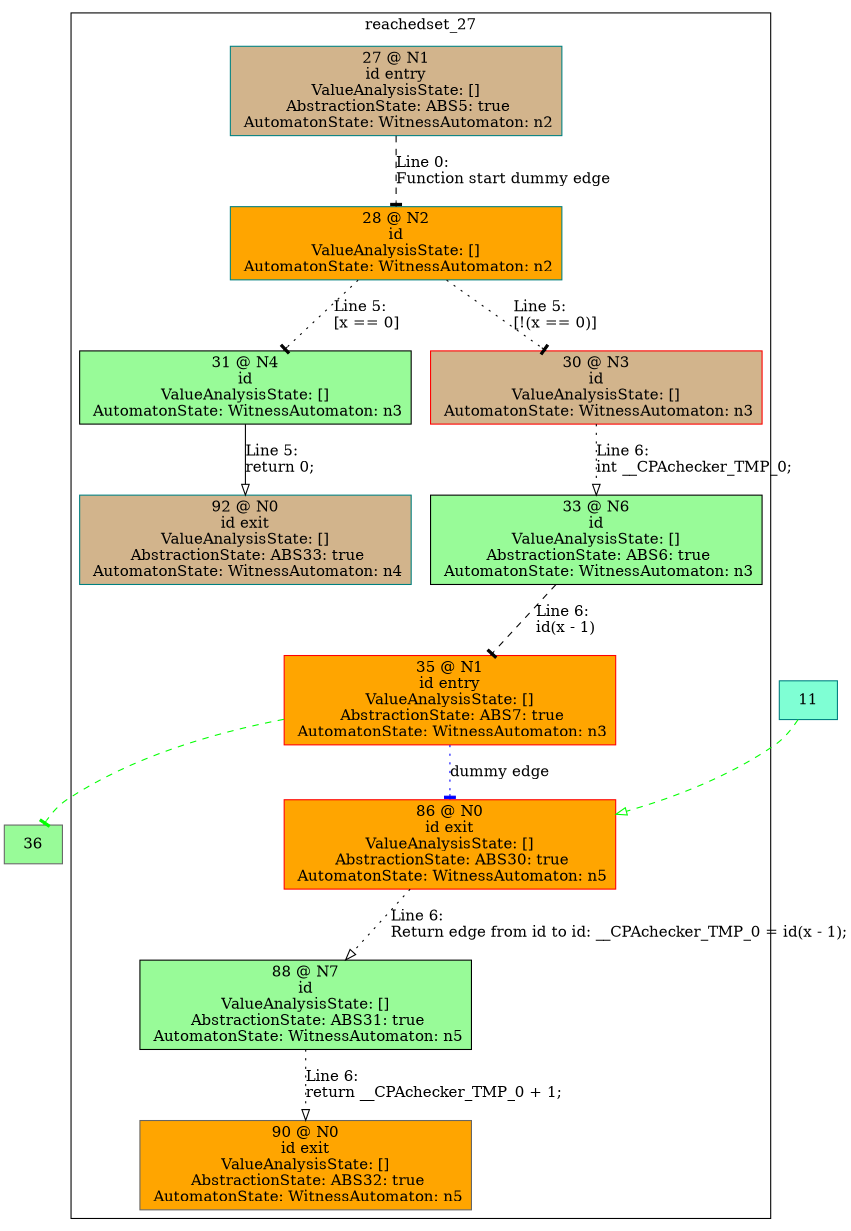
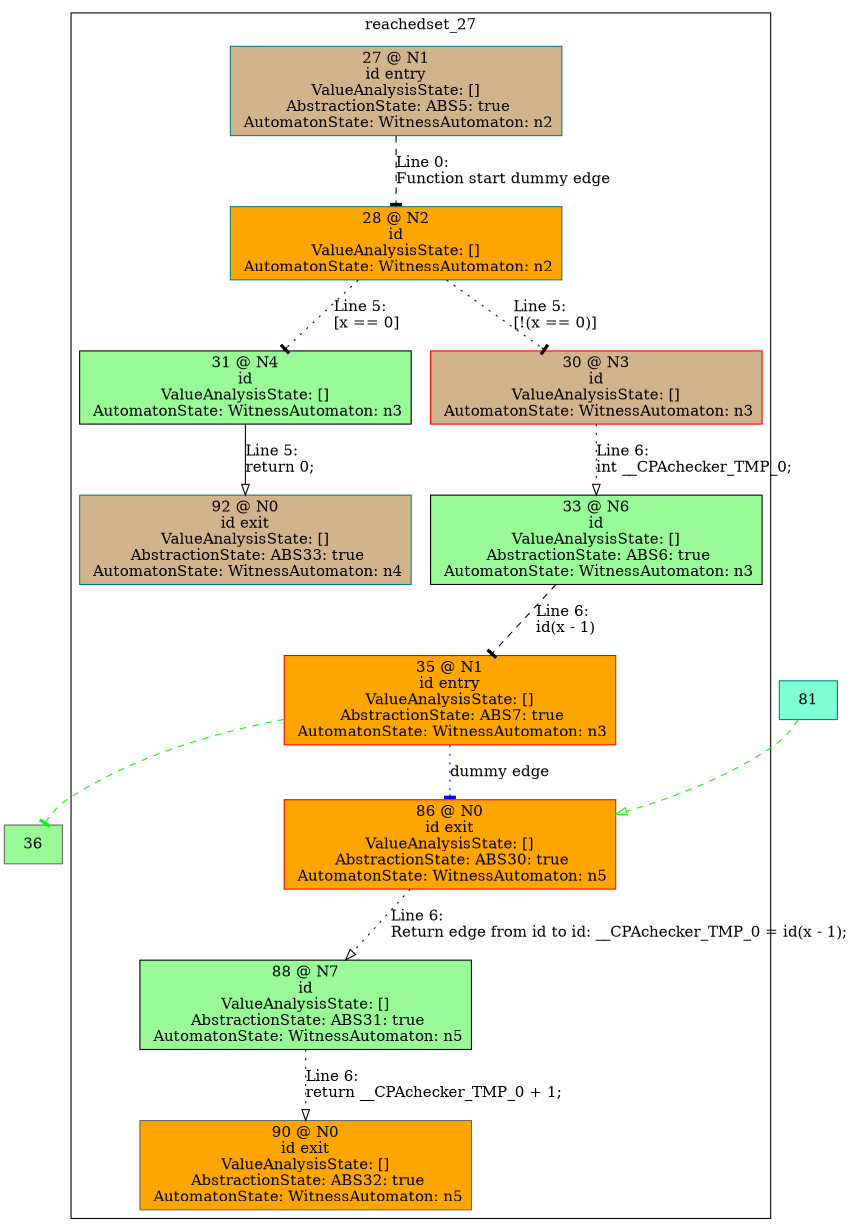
  digraph {
    node [color=teal fillcolor=orange shape=box style=filled]
    edge [style=dotted arrowhead=tee]
    n1 [fillcolor=tan label="27 @ N1\nid entry\nValueAnalysisState: []\n AbstractionState: ABS5: true\n AutomatonState: WitnessAutomaton: n2\n"]
    n2 [label="28 @ N2\nid\nValueAnalysisState: []\n AutomatonState: WitnessAutomaton: n2\n"]
    n3 [color=black label="31 @ N4\nid\nValueAnalysisState: []\n AutomatonState: WitnessAutomaton: n3\n" fillcolor=palegreen]
    n4 [color=red label="30 @ N3\nid\nValueAnalysisState: []\n AutomatonState: WitnessAutomaton: n3\n" fillcolor=tan]
    n5 [fillcolor=tan label="92 @ N0\nid exit\nValueAnalysisState: []\n AbstractionState: ABS33: true\n AutomatonState: WitnessAutomaton: n4\n"]
    n6 [color=black fillcolor=palegreen label="33 @ N6\nid\nValueAnalysisState: []\n AbstractionState: ABS6: true\n AutomatonState: WitnessAutomaton: n3\n"]
    n7 [color=red label="35 @ N1\nid entry\nValueAnalysisState: []\n AbstractionState: ABS7: true\n AutomatonState: WitnessAutomaton: n3\n"]
    n8 [color=red label="86 @ N0\nid exit\nValueAnalysisState: []\n AbstractionState: ABS30: true\n AutomatonState: WitnessAutomaton: n5\n"]
    n9 [color=black fillcolor=palegreen label="88 @ N7\nid\nValueAnalysisState: []\n AbstractionState: ABS31: true\n AutomatonState: WitnessAutomaton: n5\n"]
    n10 [color=gray40 label="90 @ N0\nid exit\nValueAnalysisState: []\n AbstractionState: ABS32: true\n AutomatonState: WitnessAutomaton: n5\n"]
    36 [color=gray40 fillcolor=palegreen]
-   81 [fillcolor=aquamarine label=11]
+   81 [fillcolor=aquamarine]
    subgraph cluster_1 {
      label=reachedset_27
      n1
      n2
      n3
      n4
      n5
      n6
      n7
      n8
      n9
      n10
    }
    n1 -> n2 [label="Line 0: \lFunction start dummy edge\l" style=dashed]
    n2 -> n3 [label="Line 5: \l[x == 0]\l"]
    n2 -> n4 [label="Line 5: \l[!(x == 0)]\l"]
    n3 -> n5 [label="Line 5: \lreturn 0;\l" style=solid arrowhead=onormal]
    n4 -> n6 [label="Line 6: \lint __CPAchecker_TMP_0;\l" arrowhead=onormal]
    n6 -> n7 [label="Line 6: \lid(x - 1)\l" style=dashed]
    n7 -> n8 [color=blue label="dummy edge"]
    n7 -> 36 [color=green style=dashed]
    n8 -> n9 [label="Line 6: \lReturn edge from id to id: __CPAchecker_TMP_0 = id(x - 1);\l" arrowhead=onormal]
    n9 -> n10 [label="Line 6: \lreturn __CPAchecker_TMP_0 + 1;\l" arrowhead=onormal]
    81 -> n8 [color=green style=dashed arrowhead=onormal]
  }
